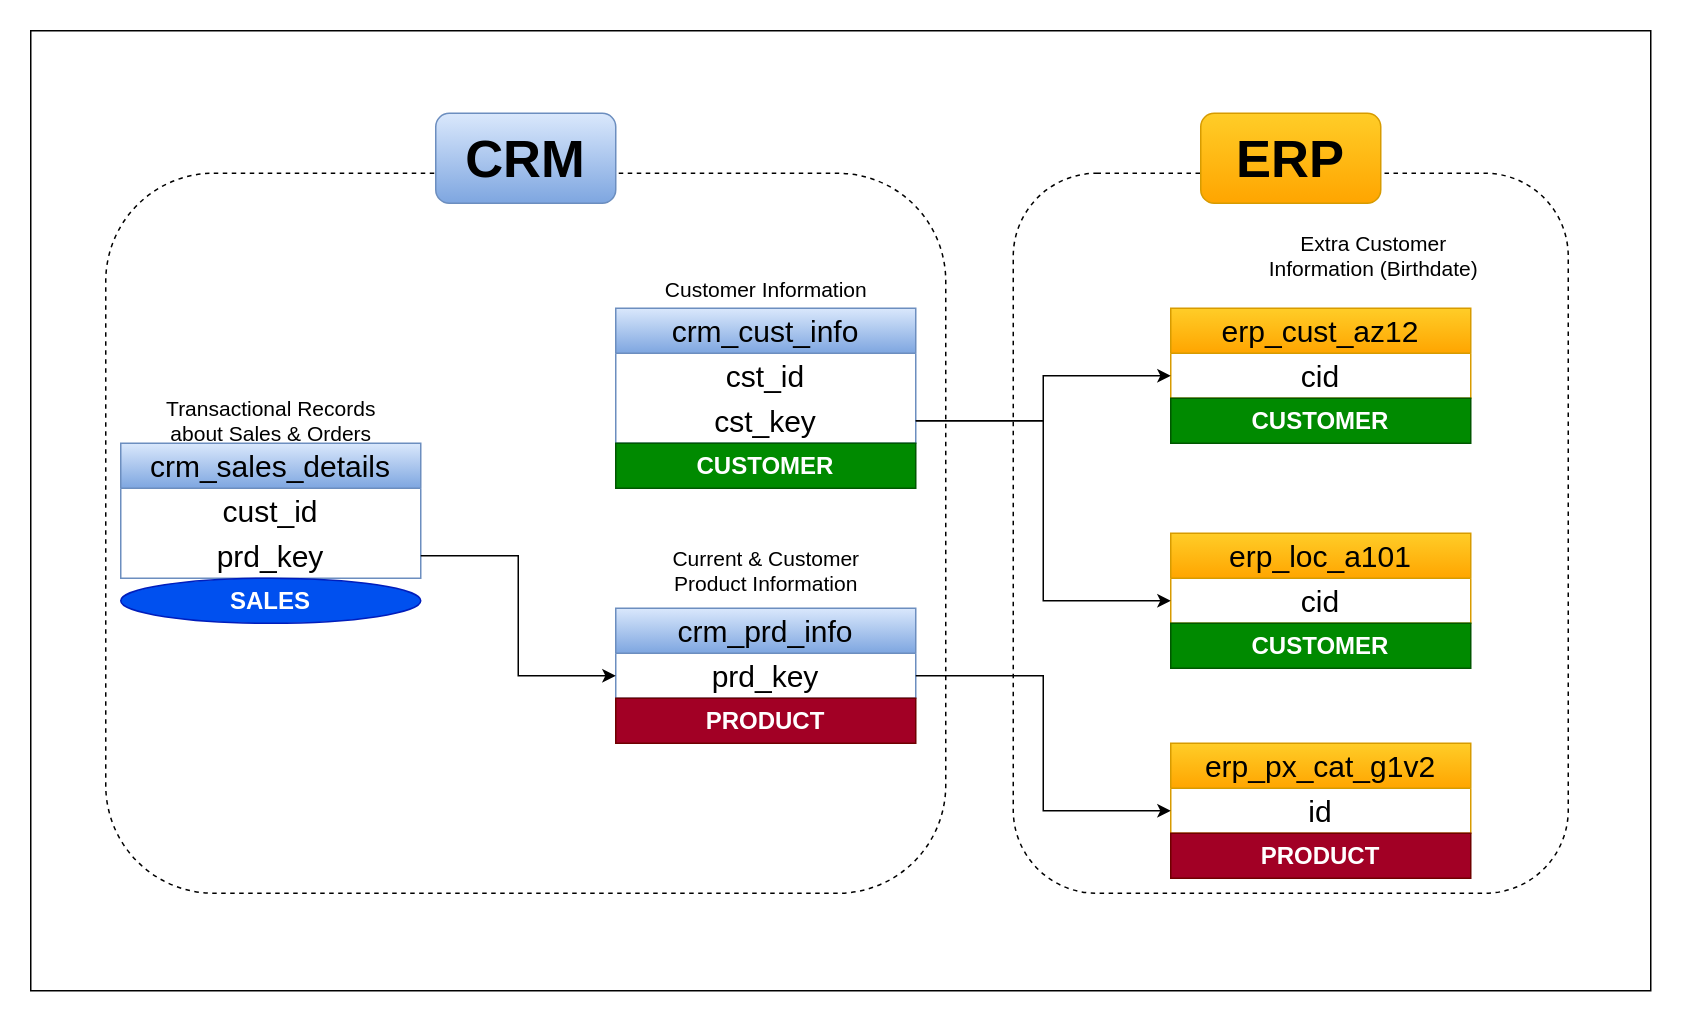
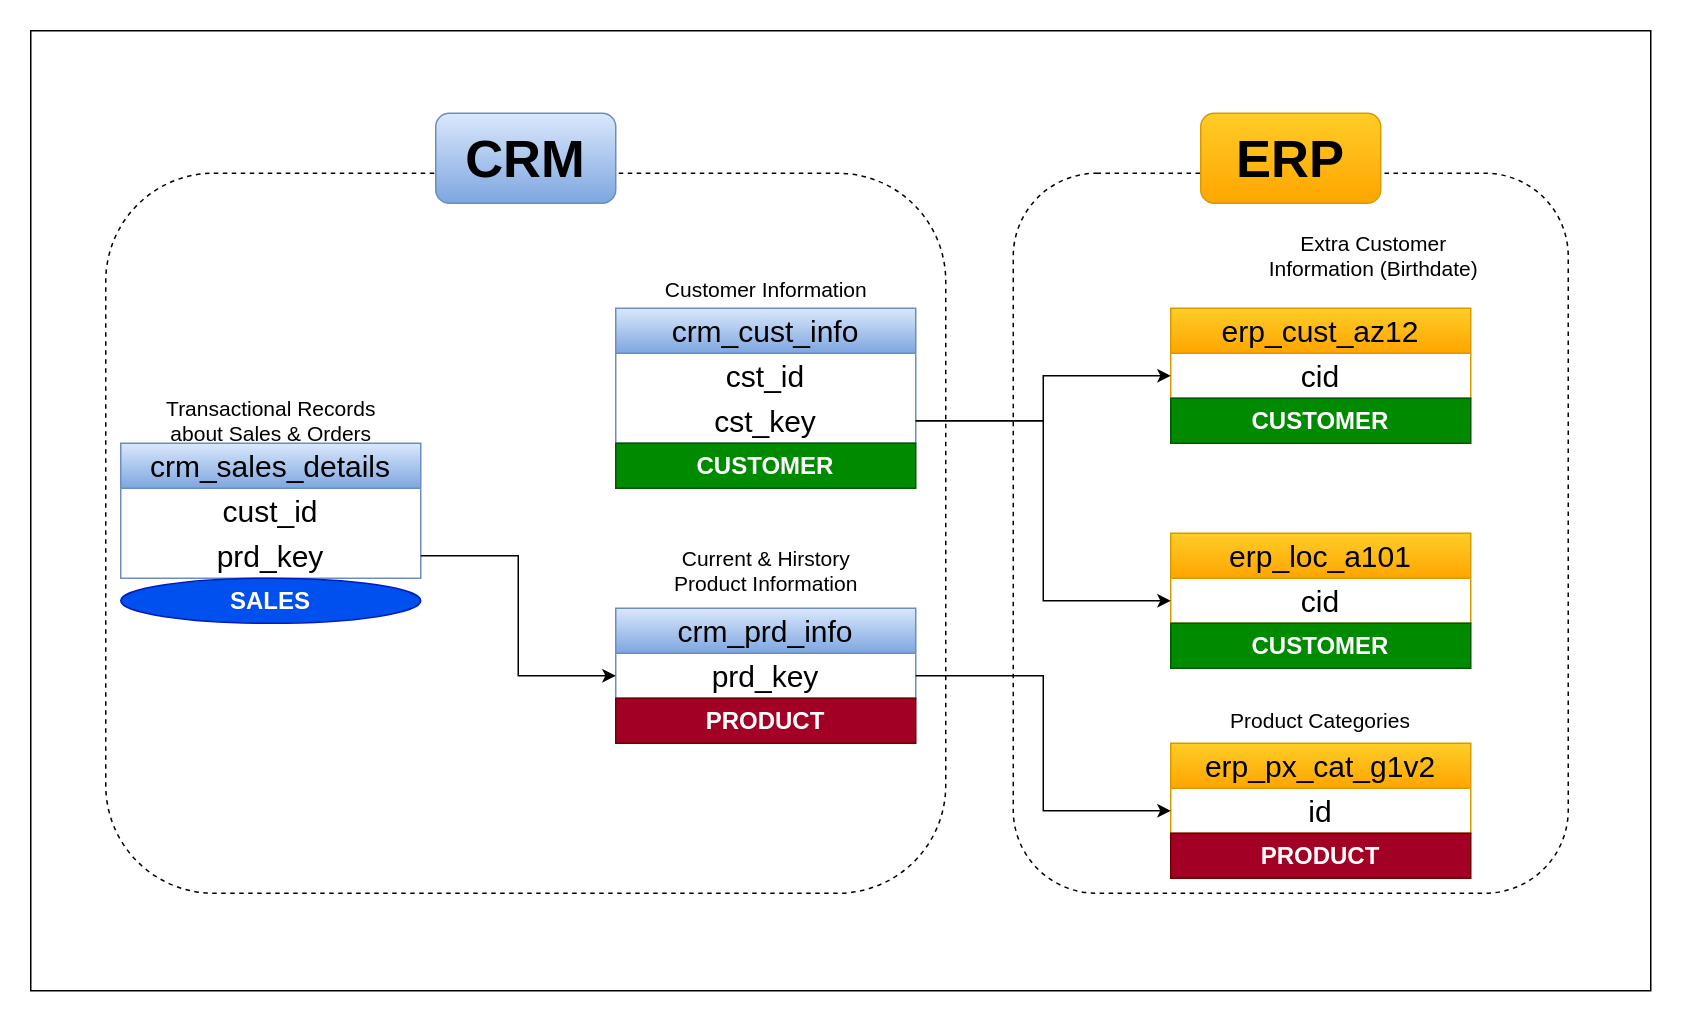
  <mxCell id="0" />
  <mxCell id="1" parent="0" />
  <mxCell id="2" value="crm_cust_info" style="swimlane;fontStyle=0;childLayout=stackLayout;horizontal=1;startSize=30;horizontalStack=0;resizeParent=1;resizeParentMax=0;resizeLast=0;collapsible=1;marginBottom=0;whiteSpace=wrap;html=1;rounded=0;fillColor=#dae8fc;gradientColor=#7ea6e0;strokeColor=#6c8ebf;fontSize=20;" vertex="1" parent="1"><mxGeometry x="410" y="205" width="200" height="90" as="geometry" /></mxCell>
  <mxCell id="3" value="&lt;font style=&quot;font-size: 20px;&quot;&gt;cst_id&lt;/font&gt;" style="text;html=1;whiteSpace=wrap;strokeColor=none;fillColor=none;align=center;verticalAlign=middle;rounded=0;" vertex="1" parent="2"><mxGeometry y="30" width="200" height="30" as="geometry" /></mxCell>
  <mxCell id="4" value="&lt;font style=&quot;font-size: 20px;&quot;&gt;cst_key&lt;/font&gt;" style="text;html=1;whiteSpace=wrap;strokeColor=none;fillColor=none;align=center;verticalAlign=middle;rounded=0;" vertex="1" parent="2"><mxGeometry y="60" width="200" height="30" as="geometry" /></mxCell>
  <mxCell id="5" value="&lt;font style=&quot;font-size: 14px;&quot;&gt;Customer Information&lt;/font&gt;&lt;div&gt;&lt;br&gt;&lt;/div&gt;" style="text;html=1;whiteSpace=wrap;strokeColor=none;fillColor=none;align=center;verticalAlign=middle;rounded=0;" vertex="1" parent="1"><mxGeometry x="438.5" y="185" width="143" height="30" as="geometry" /></mxCell>
  <mxCell id="6" value="crm_prd_info" style="swimlane;fontStyle=0;childLayout=stackLayout;horizontal=1;startSize=30;horizontalStack=0;resizeParent=1;resizeParentMax=0;resizeLast=0;collapsible=1;marginBottom=0;whiteSpace=wrap;html=1;rounded=0;fillColor=#dae8fc;gradientColor=#7ea6e0;strokeColor=#6c8ebf;fontSize=20;" vertex="1" parent="1"><mxGeometry x="410" y="405" width="200" height="60" as="geometry" /></mxCell>
  <mxCell id="7" value="&lt;span style=&quot;font-size: 20px;&quot;&gt;prd_key&lt;/span&gt;" style="text;html=1;whiteSpace=wrap;strokeColor=none;fillColor=none;align=center;verticalAlign=middle;rounded=0;" vertex="1" parent="6"><mxGeometry y="30" width="200" height="30" as="geometry" /></mxCell>
- <mxCell id="8" value="&lt;div&gt;&lt;span style=&quot;font-size: 14px;&quot;&gt;Current &amp;amp; Customer Product Information&lt;/span&gt;&lt;/div&gt;" style="text;html=1;whiteSpace=wrap;strokeColor=none;fillColor=none;align=center;verticalAlign=middle;rounded=0;" vertex="1" parent="1"><mxGeometry x="438.5" y="365" width="143" height="30" as="geometry" /></mxCell>
+ <mxCell id="8" value="&lt;div&gt;&lt;span style=&quot;font-size: 14px;&quot;&gt;Current &amp;amp; Hirstory Product Information&lt;/span&gt;&lt;/div&gt;" style="text;html=1;whiteSpace=wrap;strokeColor=none;fillColor=none;align=center;verticalAlign=middle;rounded=0;" vertex="1" parent="1"><mxGeometry x="438.5" y="365" width="143" height="30" as="geometry" /></mxCell>
  <mxCell id="9" value="crm_sales_details" style="swimlane;fontStyle=0;childLayout=stackLayout;horizontal=1;startSize=30;horizontalStack=0;resizeParent=1;resizeParentMax=0;resizeLast=0;collapsible=1;marginBottom=0;whiteSpace=wrap;html=1;rounded=0;fillColor=#dae8fc;gradientColor=#7ea6e0;strokeColor=#6c8ebf;fontSize=20;" vertex="1" parent="1"><mxGeometry x="80" y="295" width="200" height="90" as="geometry" /></mxCell>
  <mxCell id="10" value="&lt;span style=&quot;font-size: 20px;&quot;&gt;cust_id&lt;/span&gt;" style="text;html=1;whiteSpace=wrap;strokeColor=none;fillColor=none;align=center;verticalAlign=middle;rounded=0;" vertex="1" parent="9"><mxGeometry y="30" width="200" height="30" as="geometry" /></mxCell>
  <mxCell id="11" value="&lt;font style=&quot;font-size: 20px;&quot;&gt;prd_key&lt;/font&gt;" style="text;html=1;whiteSpace=wrap;strokeColor=none;fillColor=none;align=center;verticalAlign=middle;rounded=0;" vertex="1" parent="9"><mxGeometry y="60" width="200" height="30" as="geometry" /></mxCell>
  <mxCell id="12" value="&lt;span style=&quot;font-size: 14px;&quot;&gt;Transactional Records about Sales &amp;amp; Orders&lt;/span&gt;" style="text;html=1;whiteSpace=wrap;strokeColor=none;fillColor=none;align=center;verticalAlign=middle;rounded=0;" vertex="1" parent="1"><mxGeometry x="108.5" y="265" width="143" height="30" as="geometry" /></mxCell>
  <mxCell id="13" style="edgeStyle=orthogonalEdgeStyle;rounded=0;orthogonalLoop=1;jettySize=auto;html=1;entryX=0;entryY=0.5;entryDx=0;entryDy=0;" edge="1" parent="1" source="11" target="7"><mxGeometry relative="1" as="geometry" /></mxCell>
  <mxCell id="14" value="erp_cust_az12" style="swimlane;fontStyle=0;childLayout=stackLayout;horizontal=1;startSize=30;horizontalStack=0;resizeParent=1;resizeParentMax=0;resizeLast=0;collapsible=1;marginBottom=0;whiteSpace=wrap;html=1;rounded=0;fillColor=#ffcd28;gradientColor=#ffa500;strokeColor=#d79b00;fontSize=20;" vertex="1" parent="1"><mxGeometry x="780" y="205" width="200" height="60" as="geometry" /></mxCell>
  <mxCell id="15" value="&lt;span style=&quot;font-size: 20px;&quot;&gt;cid&lt;/span&gt;" style="text;html=1;whiteSpace=wrap;strokeColor=none;fillColor=none;align=center;verticalAlign=middle;rounded=0;" vertex="1" parent="14"><mxGeometry y="30" width="200" height="30" as="geometry" /></mxCell>
  <mxCell id="16" value="&lt;div&gt;&lt;span style=&quot;font-size: 14px;&quot;&gt;Extra Customer Information (Birthdate)&lt;/span&gt;&lt;/div&gt;" style="text;html=1;whiteSpace=wrap;strokeColor=none;fillColor=none;align=center;verticalAlign=middle;rounded=0;" vertex="1" parent="1"><mxGeometry x="843.5" y="155" width="143" height="30" as="geometry" /></mxCell>
  <mxCell id="17" style="edgeStyle=orthogonalEdgeStyle;rounded=0;orthogonalLoop=1;jettySize=auto;html=1;entryX=0;entryY=0.5;entryDx=0;entryDy=0;" edge="1" parent="1" source="4" target="15"><mxGeometry relative="1" as="geometry" /></mxCell>
  <mxCell id="18" value="erp_loc_a101" style="swimlane;fontStyle=0;childLayout=stackLayout;horizontal=1;startSize=30;horizontalStack=0;resizeParent=1;resizeParentMax=0;resizeLast=0;collapsible=1;marginBottom=0;whiteSpace=wrap;html=1;rounded=0;fillColor=#ffcd28;gradientColor=#ffa500;strokeColor=#d79b00;fontSize=20;" vertex="1" parent="1"><mxGeometry x="780" y="355" width="200" height="60" as="geometry" /></mxCell>
  <mxCell id="19" value="&lt;span style=&quot;font-size: 20px;&quot;&gt;cid&lt;/span&gt;" style="text;html=1;whiteSpace=wrap;strokeColor=none;fillColor=none;align=center;verticalAlign=middle;rounded=0;" vertex="1" parent="18"><mxGeometry y="30" width="200" height="30" as="geometry" /></mxCell>
  <mxCell id="20" style="edgeStyle=orthogonalEdgeStyle;rounded=0;orthogonalLoop=1;jettySize=auto;html=1;entryX=0;entryY=0.5;entryDx=0;entryDy=0;" edge="1" parent="1" source="4" target="19"><mxGeometry relative="1" as="geometry" /></mxCell>
  <mxCell id="21" value="erp_px_cat_g1v2" style="swimlane;fontStyle=0;childLayout=stackLayout;horizontal=1;startSize=30;horizontalStack=0;resizeParent=1;resizeParentMax=0;resizeLast=0;collapsible=1;marginBottom=0;whiteSpace=wrap;html=1;rounded=0;fillColor=#ffcd28;gradientColor=#ffa500;strokeColor=#d79b00;fontSize=20;" vertex="1" parent="1"><mxGeometry x="780" y="495" width="200" height="60" as="geometry" /></mxCell>
  <mxCell id="22" value="&lt;span style=&quot;font-size: 20px;&quot;&gt;id&lt;/span&gt;" style="text;html=1;whiteSpace=wrap;strokeColor=none;fillColor=none;align=center;verticalAlign=middle;rounded=0;" vertex="1" parent="21"><mxGeometry y="30" width="200" height="30" as="geometry" /></mxCell>
  <mxCell id="23" style="edgeStyle=orthogonalEdgeStyle;rounded=0;orthogonalLoop=1;jettySize=auto;html=1;entryX=0;entryY=0.5;entryDx=0;entryDy=0;" edge="1" parent="1" source="7" target="22"><mxGeometry relative="1" as="geometry" /></mxCell>
  <mxCell id="24" value="" style="rounded=1;whiteSpace=wrap;html=1;fillColor=none;dashed=1;" vertex="1" parent="1"><mxGeometry x="70" y="115" width="560" height="480" as="geometry" /></mxCell>
  <mxCell id="25" value="&lt;b&gt;&lt;font style=&quot;font-size: 35px;&quot;&gt;CRM&lt;/font&gt;&lt;/b&gt;" style="rounded=1;whiteSpace=wrap;html=1;fillColor=#dae8fc;gradientColor=#7ea6e0;strokeColor=#6c8ebf;" vertex="1" parent="1"><mxGeometry x="290" y="75" width="120" height="60" as="geometry" /></mxCell>
  <mxCell id="26" value="" style="rounded=1;whiteSpace=wrap;html=1;fillColor=none;dashed=1;" vertex="1" parent="1"><mxGeometry x="675" y="115" width="370" height="480" as="geometry" /></mxCell>
  <mxCell id="27" value="&lt;span style=&quot;font-size: 35px;&quot;&gt;&lt;b&gt;ERP&lt;/b&gt;&lt;/span&gt;" style="rounded=1;whiteSpace=wrap;html=1;fillColor=#ffcd28;gradientColor=#ffa500;strokeColor=#d79b00;" vertex="1" parent="1"><mxGeometry x="800" y="75" width="120" height="60" as="geometry" /></mxCell>
+ <mxCell id="28" value="&lt;span style=&quot;font-size: 14px;&quot;&gt;Product Categories&lt;/span&gt;" style="text;html=1;whiteSpace=wrap;strokeColor=none;fillColor=none;align=center;verticalAlign=middle;rounded=0;" vertex="1" parent="1"><mxGeometry x="780" y="465" width="200" height="30" as="geometry" /></mxCell>
  <mxCell id="29" value="" style="rounded=0;whiteSpace=wrap;html=1;fillColor=none;" vertex="1" parent="1"><mxGeometry x="20" y="20" width="1080" height="640" as="geometry" /></mxCell>
  <mxCell id="30" value="&lt;b&gt;&lt;font style=&quot;font-size: 16px;&quot;&gt;CUSTOMER&lt;/font&gt;&lt;/b&gt;" style="rounded=0;whiteSpace=wrap;html=1;fillColor=#008a00;fontColor=#ffffff;strokeColor=#005700;" vertex="1" parent="1"><mxGeometry x="410" y="295" width="200" height="30" as="geometry" /></mxCell>
  <mxCell id="31" value="&lt;b&gt;&lt;font style=&quot;font-size: 16px;&quot;&gt;CUSTOMER&lt;/font&gt;&lt;/b&gt;" style="rounded=0;whiteSpace=wrap;html=1;fillColor=#008a00;fontColor=#ffffff;strokeColor=#005700;glass=0;shadow=0;" vertex="1" parent="1"><mxGeometry x="780" y="265" width="200" height="30" as="geometry" /></mxCell>
  <mxCell id="32" value="&lt;b&gt;&lt;font style=&quot;font-size: 16px;&quot;&gt;CUSTOMER&lt;/font&gt;&lt;/b&gt;" style="rounded=0;whiteSpace=wrap;html=1;fillColor=#008a00;fontColor=#ffffff;strokeColor=#005700;" vertex="1" parent="1"><mxGeometry x="780" y="415" width="200" height="30" as="geometry" /></mxCell>
  <mxCell id="33" value="&lt;b&gt;&lt;font style=&quot;font-size: 16px;&quot;&gt;PRODUCT&lt;/font&gt;&lt;/b&gt;" style="rounded=0;whiteSpace=wrap;html=1;fillColor=#a20025;fontColor=#ffffff;strokeColor=#6F0000;" vertex="1" parent="1"><mxGeometry x="780" y="555" width="200" height="30" as="geometry" /></mxCell>
  <mxCell id="34" value="&lt;b&gt;&lt;font style=&quot;font-size: 16px;&quot;&gt;PRODUCT&lt;/font&gt;&lt;/b&gt;" style="rounded=0;whiteSpace=wrap;html=1;fillColor=#a20025;fontColor=#ffffff;strokeColor=#6F0000;" vertex="1" parent="1"><mxGeometry x="410" y="465" width="200" height="30" as="geometry" /></mxCell>
  <mxCell id="35" value="&lt;b&gt;&lt;font style=&quot;font-size: 16px;&quot;&gt;SALES&lt;/font&gt;&lt;/b&gt;" style="ellipse;whiteSpace=wrap;html=1;fillColor=#0050ef;fontColor=#ffffff;strokeColor=#001DBC;" vertex="1" parent="1"><mxGeometry x="80" y="385" width="200" height="30" as="geometry" /></mxCell>
